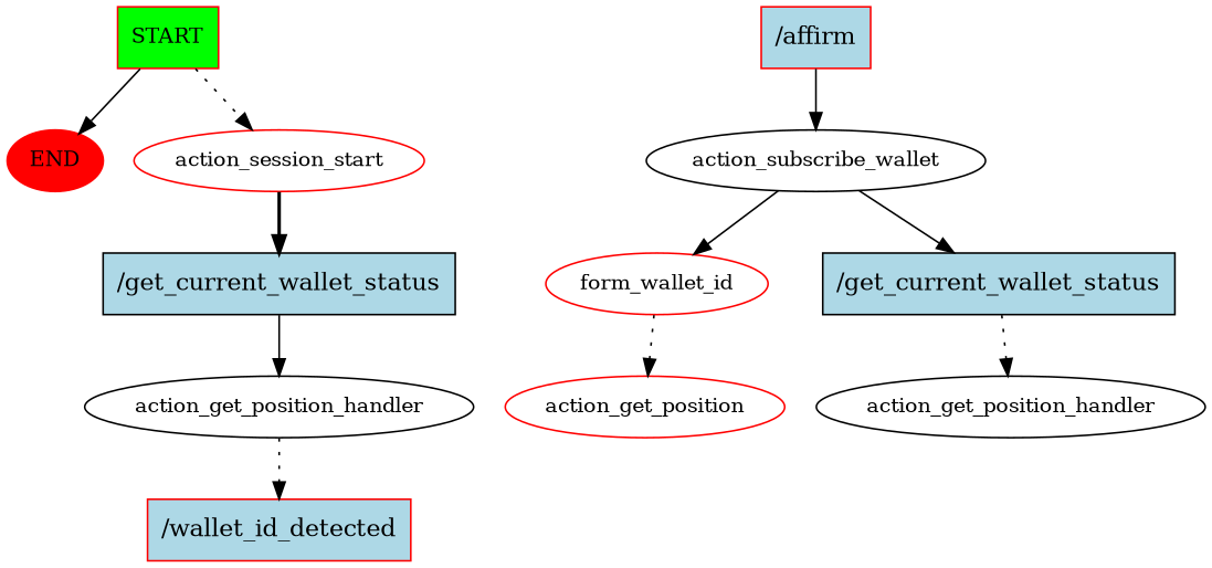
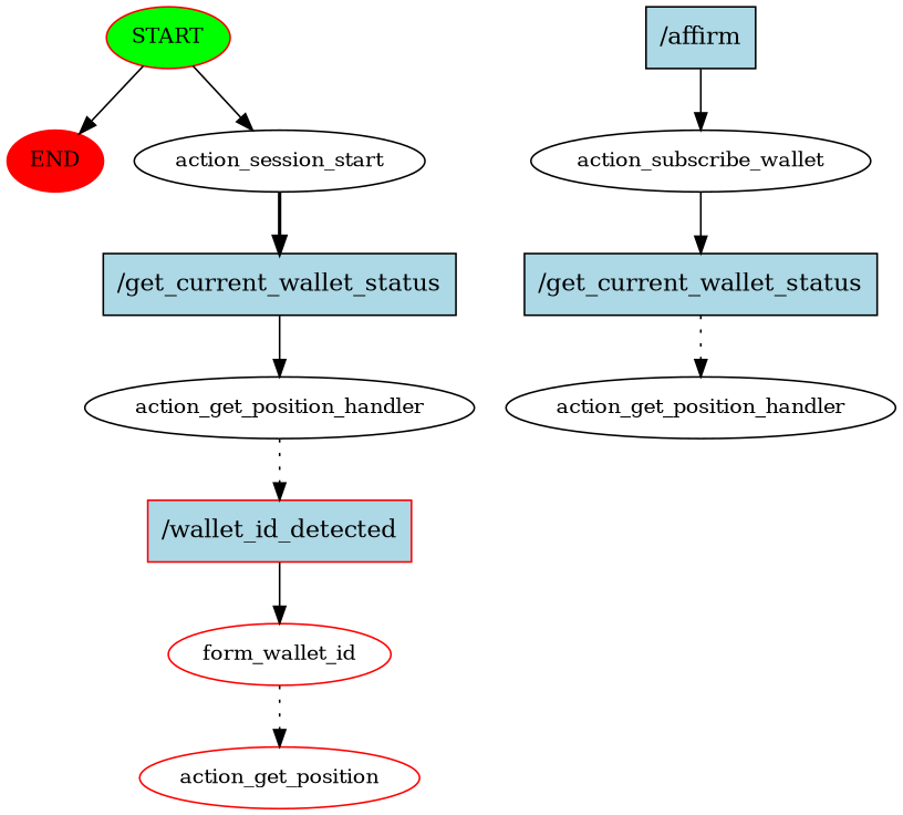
  digraph {
    node [color=black fontsize=12]
    edge [style=solid]
-   n1 [color=red fillcolor=green label=START style=filled shape=box]
+   n1 [color=red fillcolor=green label=START style=filled]
    n2 [color=red fillcolor=red label=END style=filled]
-   n3 [color=red label=action_session_start]
+   n3 [label=action_session_start]
    n4 [fillcolor=lightblue label="/get_current_wallet_status" shape=rect style=filled fontsize=""]
    n5 [label=action_get_position_handler]
    n6 [color=red fillcolor=lightblue label="/wallet_id_detected" shape=rect style=filled fontsize=""]
    n7 [color=red label=form_wallet_id]
    n8 [color=red label=action_get_position]
-   n9 [color=red fillcolor=lightblue label="/affirm" shape=rect style=filled fontsize=""]
+   n9 [fillcolor=lightblue label="/affirm" shape=rect style=filled fontsize=""]
    n10 [label=action_subscribe_wallet]
    n11 [fillcolor=lightblue label="/get_current_wallet_status" shape=rect style=filled fontsize=""]
    n12 [label=action_get_position_handler]
    n1 -> n2
-   n1 -> n3 [style=dotted]
+   n1 -> n3
    n3 -> n4 [style=bold]
    n4 -> n5
    n5 -> n6 [style=dotted]
-   n10 -> n7
+   n6 -> n7
    n7 -> n8 [style=dotted]
    n9 -> n10
    n10 -> n11
    n11 -> n12 [style=dotted]
  }
